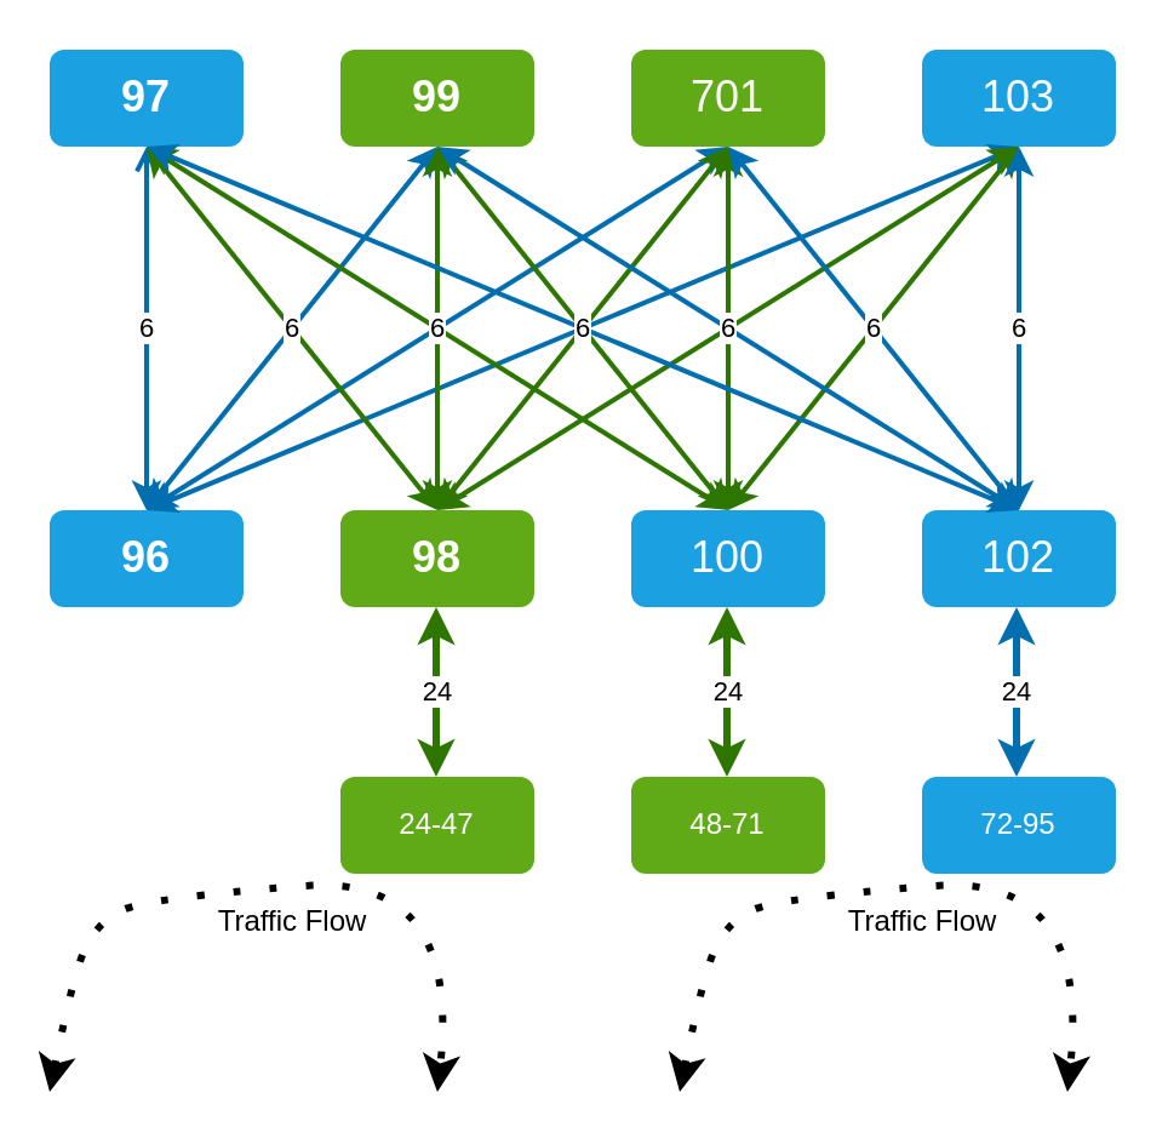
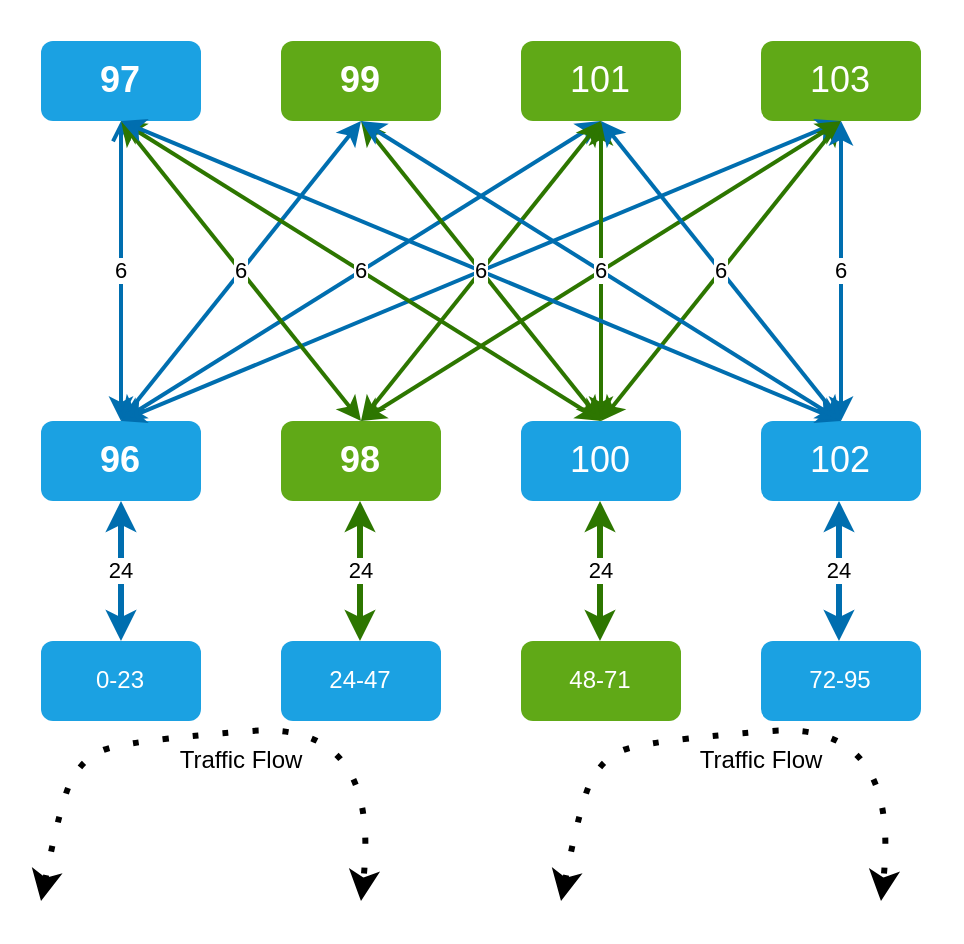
  <mxCell id="0" />
  <mxCell id="1" parent="0" />
- <mxCell id="3" value="24-47" style="rounded=1;whiteSpace=wrap;html=1;shadow=0;glass=0;fillColor=#60a917;strokeColor=none;fontColor=#ffffff;" parent="1" vertex="1"><mxGeometry x="140" y="320" width="80" height="40" as="geometry" /></mxCell>
+ <mxCell id="2" value="0-23" style="rounded=1;whiteSpace=wrap;html=1;shadow=0;glass=0;fillColor=#1ba1e2;strokeColor=none;fontColor=#ffffff;" parent="1" vertex="1"><mxGeometry x="20" y="320" width="80" height="40" as="geometry" /></mxCell>
+ <mxCell id="3" value="24-47" style="rounded=1;whiteSpace=wrap;html=1;shadow=0;glass=0;fillColor=#1ba1e2;strokeColor=none;fontColor=#ffffff;" parent="1" vertex="1"><mxGeometry x="140" y="320" width="80" height="40" as="geometry" /></mxCell>
  <mxCell id="4" value="48-71" style="rounded=1;whiteSpace=wrap;html=1;shadow=0;glass=0;fillColor=#60a917;strokeColor=none;fontColor=#ffffff;" parent="1" vertex="1"><mxGeometry x="260" y="320" width="80" height="40" as="geometry" /></mxCell>
  <mxCell id="5" value="72-95" style="rounded=1;whiteSpace=wrap;html=1;shadow=0;glass=0;fillColor=#1ba1e2;strokeColor=none;fontColor=#ffffff;" parent="1" vertex="1"><mxGeometry x="380" y="320" width="80" height="40" as="geometry" /></mxCell>
  <mxCell id="6" value="&lt;font style=&quot;font-size: 18px&quot;&gt;&lt;b&gt;96&lt;/b&gt;&lt;/font&gt;" style="rounded=1;whiteSpace=wrap;html=1;shadow=0;glass=0;fillColor=#1ba1e2;strokeColor=none;fontColor=#ffffff;" parent="1" vertex="1"><mxGeometry x="20" y="210" width="80" height="40" as="geometry" /></mxCell>
  <mxCell id="7" value="&lt;b&gt;&lt;font style=&quot;font-size: 18px&quot;&gt;98&lt;/font&gt;&lt;/b&gt;" style="rounded=1;whiteSpace=wrap;html=1;shadow=0;glass=0;fillColor=#60a917;strokeColor=none;fontColor=#ffffff;" parent="1" vertex="1"><mxGeometry x="140" y="210" width="80" height="40" as="geometry" /></mxCell>
  <mxCell id="8" value="&lt;font style=&quot;font-size: 18px&quot;&gt;100&lt;/font&gt;" style="rounded=1;whiteSpace=wrap;html=1;shadow=0;glass=0;fillColor=#1ba1e2;strokeColor=none;fontColor=#ffffff;" parent="1" vertex="1"><mxGeometry x="260" y="210" width="80" height="40" as="geometry" /></mxCell>
  <mxCell id="9" value="&lt;font style=&quot;font-size: 18px&quot;&gt;102&lt;/font&gt;" style="rounded=1;whiteSpace=wrap;html=1;shadow=0;glass=0;fillColor=#1ba1e2;strokeColor=none;fontColor=#ffffff;" parent="1" vertex="1"><mxGeometry x="380" y="210" width="80" height="40" as="geometry" /></mxCell>
  <mxCell id="10" value="&lt;span style=&quot;font-size: 18px&quot;&gt;&lt;b&gt;97&lt;/b&gt;&lt;/span&gt;" style="rounded=1;whiteSpace=wrap;html=1;shadow=0;glass=0;fillColor=#1ba1e2;strokeColor=none;fontColor=#ffffff;" parent="1" vertex="1"><mxGeometry x="20" y="20" width="80" height="40" as="geometry" /></mxCell>
  <mxCell id="11" value="&lt;b&gt;&lt;font style=&quot;font-size: 18px&quot;&gt;99&lt;/font&gt;&lt;/b&gt;" style="rounded=1;whiteSpace=wrap;html=1;shadow=0;glass=0;fillColor=#60a917;strokeColor=none;fontColor=#ffffff;" parent="1" vertex="1"><mxGeometry x="140" y="20" width="80" height="40" as="geometry" /></mxCell>
- <mxCell id="12" value="&lt;font style=&quot;font-size: 18px&quot;&gt;701&lt;/font&gt;" style="rounded=1;whiteSpace=wrap;html=1;shadow=0;glass=0;fillColor=#60a917;strokeColor=none;fontColor=#ffffff;" parent="1" vertex="1"><mxGeometry x="260" y="20" width="80" height="40" as="geometry" /></mxCell>
- <mxCell id="13" value="&lt;font style=&quot;font-size: 18px&quot;&gt;103&lt;/font&gt;" style="rounded=1;whiteSpace=wrap;html=1;shadow=0;glass=0;fillColor=#1ba1e2;strokeColor=none;fontColor=#ffffff;" parent="1" vertex="1"><mxGeometry x="380" y="20" width="80" height="40" as="geometry" /></mxCell>
+ <mxCell id="12" value="&lt;font style=&quot;font-size: 18px&quot;&gt;101&lt;/font&gt;" style="rounded=1;whiteSpace=wrap;html=1;shadow=0;glass=0;fillColor=#60a917;strokeColor=none;fontColor=#ffffff;" parent="1" vertex="1"><mxGeometry x="260" y="20" width="80" height="40" as="geometry" /></mxCell>
+ <mxCell id="13" value="&lt;font style=&quot;font-size: 18px&quot;&gt;103&lt;/font&gt;" style="rounded=1;whiteSpace=wrap;html=1;shadow=0;glass=0;fillColor=#60a917;strokeColor=none;fontColor=#ffffff;" parent="1" vertex="1"><mxGeometry x="380" y="20" width="80" height="40" as="geometry" /></mxCell>
+ <mxCell id="14" value="24" style="endArrow=classic;startArrow=classic;html=1;shadow=0;strokeWidth=3;entryX=0.5;entryY=1;entryDx=0;entryDy=0;fillColor=#1ba1e2;strokeColor=#006EAF;" parent="1" source="2" target="6" edge="1"><mxGeometry width="50" height="50" relative="1" as="geometry"><mxPoint x="10" y="450" as="sourcePoint" /><mxPoint x="60" y="400" as="targetPoint" /></mxGeometry></mxCell>
  <mxCell id="15" value="24" style="endArrow=classic;startArrow=classic;html=1;shadow=0;strokeWidth=3;entryX=0.5;entryY=1;entryDx=0;entryDy=0;fillColor=#60a917;strokeColor=#2D7600;" parent="1" edge="1"><mxGeometry width="50" height="50" relative="1" as="geometry"><mxPoint x="179.5" y="320" as="sourcePoint" /><mxPoint x="179.5" y="250" as="targetPoint" /></mxGeometry></mxCell>
  <mxCell id="16" value="24" style="endArrow=classic;startArrow=classic;html=1;shadow=0;strokeWidth=3;entryX=0.5;entryY=1;entryDx=0;entryDy=0;fillColor=#60a917;strokeColor=#2D7600;" parent="1" edge="1"><mxGeometry width="50" height="50" relative="1" as="geometry"><mxPoint x="299.5" y="320" as="sourcePoint" /><mxPoint x="299.5" y="250" as="targetPoint" /></mxGeometry></mxCell>
  <mxCell id="17" value="24" style="endArrow=classic;startArrow=classic;html=1;shadow=0;strokeWidth=3;entryX=0.5;entryY=1;entryDx=0;entryDy=0;fillColor=#1ba1e2;strokeColor=#006EAF;" parent="1" edge="1"><mxGeometry width="50" height="50" relative="1" as="geometry"><mxPoint x="419" y="320" as="sourcePoint" /><mxPoint x="419" y="250" as="targetPoint" /></mxGeometry></mxCell>
  <mxCell id="18" value="6" style="endArrow=open;startArrow=classic;html=1;shadow=0;strokeWidth=2;entryX=0.5;entryY=1;entryDx=0;entryDy=0;fillColor=#1ba1e2;strokeColor=#006EAF;" parent="1" source="6" target="10" edge="1"><mxGeometry width="50" height="50" relative="1" as="geometry"><mxPoint x="-30" y="310" as="sourcePoint" /><mxPoint x="-30" y="240" as="targetPoint" /></mxGeometry></mxCell>
  <mxCell id="19" value="6" style="endArrow=classic;startArrow=classic;html=1;shadow=0;strokeWidth=2;entryX=0.5;entryY=1;entryDx=0;entryDy=0;fillColor=#1ba1e2;strokeColor=#006EAF;exitX=0.5;exitY=0;exitDx=0;exitDy=0;" parent="1" source="6" target="11" edge="1"><mxGeometry width="50" height="50" relative="1" as="geometry"><mxPoint x="130" y="210" as="sourcePoint" /><mxPoint x="130" y="60" as="targetPoint" /></mxGeometry></mxCell>
  <mxCell id="20" value="6" style="endArrow=classic;startArrow=classic;html=1;shadow=0;strokeWidth=2;entryX=0.5;entryY=1;entryDx=0;entryDy=0;fillColor=#1ba1e2;strokeColor=#006EAF;exitX=0.5;exitY=0;exitDx=0;exitDy=0;" parent="1" source="6" target="12" edge="1"><mxGeometry width="50" height="50" relative="1" as="geometry"><mxPoint x="110" y="230" as="sourcePoint" /><mxPoint x="230" y="80" as="targetPoint" /></mxGeometry></mxCell>
  <mxCell id="21" value="6" style="endArrow=classic;startArrow=classic;html=1;shadow=0;strokeWidth=2;entryX=0.5;entryY=1;entryDx=0;entryDy=0;fillColor=#1ba1e2;strokeColor=#006EAF;" parent="1" target="13" edge="1"><mxGeometry width="50" height="50" relative="1" as="geometry"><mxPoint x="60" y="210" as="sourcePoint" /><mxPoint x="340" y="80" as="targetPoint" /></mxGeometry></mxCell>
  <mxCell id="22" value="" style="curved=1;endArrow=classic;html=1;shadow=0;strokeWidth=3;startArrow=classic;startFill=1;dashed=1;dashPattern=1 4;" parent="1" edge="1"><mxGeometry width="50" height="50" relative="1" as="geometry"><mxPoint x="20" y="450" as="sourcePoint" /><mxPoint x="180" y="450" as="targetPoint" /><Array as="points"><mxPoint x="30" y="400" /><mxPoint x="40" y="380" /><mxPoint x="60" y="370" /><mxPoint x="190" y="360" /></Array></mxGeometry></mxCell>
  <mxCell id="23" value="Traffic Flow" style="text;html=1;resizable=0;points=[];align=center;verticalAlign=middle;labelBackgroundColor=#ffffff;" parent="22" vertex="1" connectable="0"><mxGeometry x="-0.381" relative="1" as="geometry"><mxPoint x="57.5" y="10" as="offset" /></mxGeometry></mxCell>
- <mxCell id="24" value="6" style="endArrow=classic;startArrow=classic;html=1;shadow=0;strokeWidth=2;entryX=0.5;entryY=1;entryDx=0;entryDy=0;fillColor=#60a917;strokeColor=#2D7600;exitX=0.5;exitY=0;exitDx=0;exitDy=0;" parent="1" source="7" target="11" edge="1"><mxGeometry width="50" height="50" relative="1" as="geometry"><mxPoint x="250" y="190" as="sourcePoint" /><mxPoint x="250" y="120" as="targetPoint" /></mxGeometry></mxCell>
  <mxCell id="25" value="6" style="endArrow=classic;startArrow=classic;html=1;shadow=0;strokeWidth=2;entryX=0.5;entryY=1;entryDx=0;entryDy=0;fillColor=#60a917;strokeColor=#2D7600;exitX=0.5;exitY=0;exitDx=0;exitDy=0;" parent="1" source="7" target="10" edge="1"><mxGeometry width="50" height="50" relative="1" as="geometry"><mxPoint x="260" y="220" as="sourcePoint" /><mxPoint x="260" y="70" as="targetPoint" /></mxGeometry></mxCell>
  <mxCell id="26" value="6" style="endArrow=classic;startArrow=classic;html=1;shadow=0;strokeWidth=2;entryX=0.5;entryY=1;entryDx=0;entryDy=0;fillColor=#60a917;strokeColor=#2D7600;exitX=0.5;exitY=0;exitDx=0;exitDy=0;" parent="1" source="7" target="12" edge="1"><mxGeometry width="50" height="50" relative="1" as="geometry"><mxPoint x="270" y="210" as="sourcePoint" /><mxPoint x="150" y="60" as="targetPoint" /></mxGeometry></mxCell>
  <mxCell id="27" value="6" style="endArrow=classic;startArrow=classic;html=1;shadow=0;strokeWidth=2;fillColor=#60a917;strokeColor=#2D7600;" parent="1" edge="1"><mxGeometry width="50" height="50" relative="1" as="geometry"><mxPoint x="180" y="210" as="sourcePoint" /><mxPoint x="420" y="60" as="targetPoint" /></mxGeometry></mxCell>
  <mxCell id="28" value="6" style="endArrow=classic;startArrow=classic;html=1;shadow=0;strokeWidth=2;entryX=0.5;entryY=1;entryDx=0;entryDy=0;fillColor=#60a917;strokeColor=#2D7600;exitX=0.5;exitY=0;exitDx=0;exitDy=0;" parent="1" source="8" target="12" edge="1"><mxGeometry width="50" height="50" relative="1" as="geometry"><mxPoint x="350" y="190" as="sourcePoint" /><mxPoint x="350" y="120" as="targetPoint" /></mxGeometry></mxCell>
  <mxCell id="29" value="6" style="endArrow=classic;startArrow=classic;html=1;shadow=0;strokeWidth=2;fillColor=#60a917;strokeColor=#2D7600;exitX=0.5;exitY=0;exitDx=0;exitDy=0;" parent="1" source="8" edge="1"><mxGeometry width="50" height="50" relative="1" as="geometry"><mxPoint x="350" y="210" as="sourcePoint" /><mxPoint x="60" y="60" as="targetPoint" /></mxGeometry></mxCell>
  <mxCell id="30" value="6" style="endArrow=classic;startArrow=classic;html=1;shadow=0;strokeWidth=2;fillColor=#60a917;strokeColor=#2D7600;exitX=0.5;exitY=0;exitDx=0;exitDy=0;" parent="1" source="8" edge="1"><mxGeometry width="50" height="50" relative="1" as="geometry"><mxPoint x="350" y="200" as="sourcePoint" /><mxPoint x="180" y="60" as="targetPoint" /></mxGeometry></mxCell>
  <mxCell id="31" value="6" style="endArrow=classic;startArrow=classic;html=1;shadow=0;strokeWidth=2;fillColor=#60a917;strokeColor=#2D7600;entryX=0.5;entryY=1;entryDx=0;entryDy=0;" parent="1" target="13" edge="1"><mxGeometry width="50" height="50" relative="1" as="geometry"><mxPoint x="300" y="210" as="sourcePoint" /><mxPoint x="310" y="50" as="targetPoint" /></mxGeometry></mxCell>
  <mxCell id="32" value="6" style="endArrow=classic;startArrow=classic;html=1;shadow=0;strokeWidth=2;fillColor=#1ba1e2;strokeColor=#006EAF;" parent="1" target="13" edge="1"><mxGeometry width="50" height="50" relative="1" as="geometry"><mxPoint x="420" y="210" as="sourcePoint" /><mxPoint x="420" y="70" as="targetPoint" /></mxGeometry></mxCell>
  <mxCell id="33" value="6" style="endArrow=classic;startArrow=classic;html=1;shadow=0;strokeWidth=2;fillColor=#1ba1e2;strokeColor=#006EAF;exitX=0.5;exitY=0;exitDx=0;exitDy=0;entryX=0.5;entryY=1;entryDx=0;entryDy=0;" parent="1" source="9" target="10" edge="1"><mxGeometry width="50" height="50" relative="1" as="geometry"><mxPoint x="480" y="200" as="sourcePoint" /><mxPoint x="480" y="50" as="targetPoint" /></mxGeometry></mxCell>
  <mxCell id="34" value="6" style="endArrow=classic;startArrow=classic;html=1;shadow=0;strokeWidth=2;entryX=0.5;entryY=1;entryDx=0;entryDy=0;fillColor=#1ba1e2;strokeColor=#006EAF;exitX=0.5;exitY=0;exitDx=0;exitDy=0;" parent="1" source="9" target="11" edge="1"><mxGeometry width="50" height="50" relative="1" as="geometry"><mxPoint x="470" y="200" as="sourcePoint" /><mxPoint x="470" y="130" as="targetPoint" /></mxGeometry></mxCell>
  <mxCell id="35" value="6" style="endArrow=classic;startArrow=classic;html=1;shadow=0;strokeWidth=2;entryX=0.5;entryY=1;entryDx=0;entryDy=0;fillColor=#1ba1e2;strokeColor=#006EAF;exitX=0.5;exitY=0;exitDx=0;exitDy=0;" parent="1" source="9" target="12" edge="1"><mxGeometry width="50" height="50" relative="1" as="geometry"><mxPoint x="500" y="180" as="sourcePoint" /><mxPoint x="500" y="110" as="targetPoint" /></mxGeometry></mxCell>
  <mxCell id="36" value="" style="curved=1;endArrow=classic;html=1;shadow=0;strokeWidth=3;startArrow=classic;startFill=1;dashed=1;dashPattern=1 4;" parent="1" edge="1"><mxGeometry width="50" height="50" relative="1" as="geometry"><mxPoint x="280" y="450" as="sourcePoint" /><mxPoint x="440" y="450" as="targetPoint" /><Array as="points"><mxPoint x="290" y="400" /><mxPoint x="300" y="380" /><mxPoint x="320" y="370" /><mxPoint x="450" y="360" /></Array></mxGeometry></mxCell>
  <mxCell id="37" value="Traffic Flow" style="text;html=1;resizable=0;points=[];align=center;verticalAlign=middle;labelBackgroundColor=#ffffff;" parent="36" vertex="1" connectable="0"><mxGeometry x="-0.381" relative="1" as="geometry"><mxPoint x="57.5" y="10" as="offset" /></mxGeometry></mxCell>
